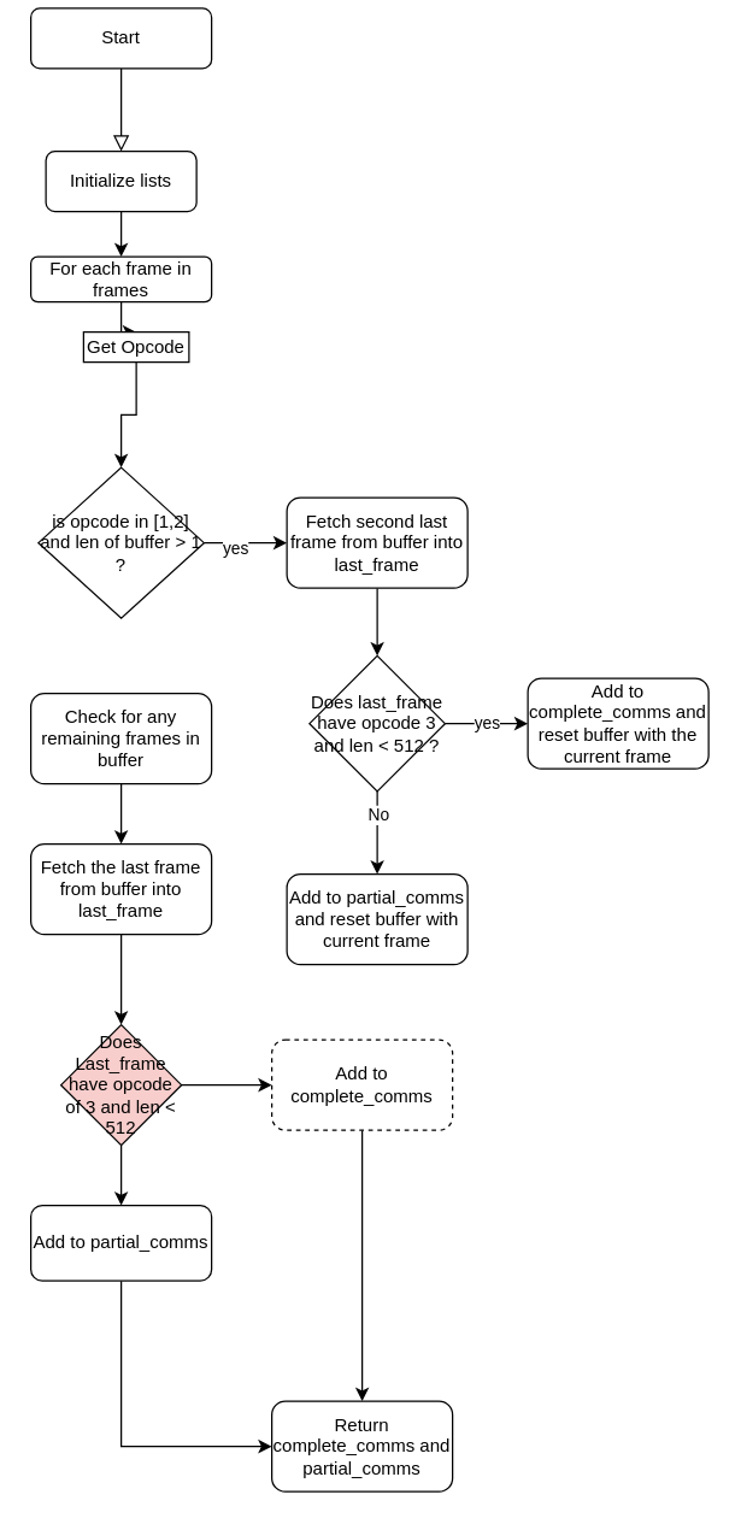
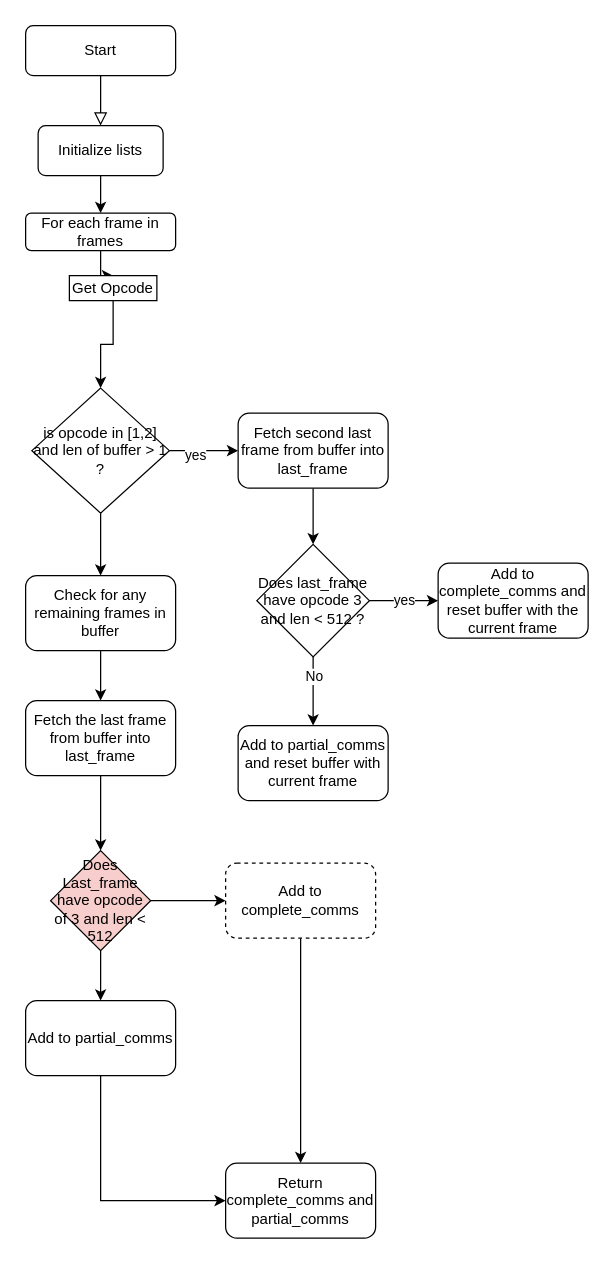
  <mxCell id="0" />
  <mxCell id="1" parent="0" />
  <mxCell id="2" value="" style="rounded=0;html=1;jettySize=auto;orthogonalLoop=1;fontSize=11;endArrow=block;endFill=0;endSize=8;strokeWidth=1;shadow=0;labelBackgroundColor=none;edgeStyle=orthogonalEdgeStyle;" parent="1" source="3" target="5" edge="1"><mxGeometry relative="1" as="geometry"><mxPoint x="80" y="110" as="targetPoint" /></mxGeometry></mxCell>
- <mxCell id="3" value="Start" style="rounded=1;whiteSpace=wrap;html=1;fontSize=12;glass=0;strokeWidth=1;shadow=0;" parent="1" vertex="1"><mxGeometry x="20" y="5" width="120" height="40" as="geometry" /></mxCell>
+ <mxCell id="3" value="Start" style="rounded=1;whiteSpace=wrap;html=1;fontSize=12;glass=0;strokeWidth=1;shadow=0;" parent="1" vertex="1"><mxGeometry x="20" y="20" width="120" height="40" as="geometry" /></mxCell>
  <mxCell id="4" style="edgeStyle=orthogonalEdgeStyle;rounded=0;orthogonalLoop=1;jettySize=auto;html=1;exitX=0.5;exitY=1;exitDx=0;exitDy=0;" edge="1" parent="1" source="5" target="7"><mxGeometry relative="1" as="geometry" /></mxCell>
  <mxCell id="5" value="Initialize lists" style="rounded=1;whiteSpace=wrap;html=1;" vertex="1" parent="1"><mxGeometry x="30" y="100" width="100" height="40" as="geometry" /></mxCell>
  <mxCell id="6" style="edgeStyle=orthogonalEdgeStyle;rounded=0;orthogonalLoop=1;jettySize=auto;html=1;exitX=0.5;exitY=1;exitDx=0;exitDy=0;" edge="1" parent="1" source="7" target="9"><mxGeometry relative="1" as="geometry"><mxPoint x="80" y="240" as="targetPoint" /></mxGeometry></mxCell>
  <mxCell id="7" value="For each frame in frames" style="rounded=1;whiteSpace=wrap;html=1;" vertex="1" parent="1"><mxGeometry x="20" y="170" width="120" height="30" as="geometry" /></mxCell>
  <mxCell id="8" style="edgeStyle=orthogonalEdgeStyle;rounded=0;orthogonalLoop=1;jettySize=auto;html=1;exitX=0.5;exitY=1;exitDx=0;exitDy=0;" edge="1" parent="1" source="9" target="13"><mxGeometry relative="1" as="geometry" /></mxCell>
  <mxCell id="9" value="Get Opcode" style="rounded=0;whiteSpace=wrap;html=1;" vertex="1" parent="1"><mxGeometry x="55" y="220" width="70" height="20" as="geometry" /></mxCell>
  <mxCell id="10" style="edgeStyle=orthogonalEdgeStyle;rounded=0;orthogonalLoop=1;jettySize=auto;html=1;exitX=1;exitY=0.5;exitDx=0;exitDy=0;" edge="1" parent="1" source="13" target="15"><mxGeometry relative="1" as="geometry"><mxPoint x="220" y="360" as="targetPoint" /></mxGeometry></mxCell>
  <mxCell id="11" value="yes" style="edgeLabel;html=1;align=center;verticalAlign=middle;resizable=0;points=[];" vertex="1" connectable="0" parent="10"><mxGeometry x="-0.273" y="-3" relative="1" as="geometry"><mxPoint as="offset" /></mxGeometry></mxCell>
+ <mxCell id="12" style="edgeStyle=orthogonalEdgeStyle;rounded=0;orthogonalLoop=1;jettySize=auto;html=1;exitX=0.5;exitY=1;exitDx=0;exitDy=0;" edge="1" parent="1" source="13" target="24"><mxGeometry relative="1" as="geometry"><mxPoint x="80" y="460" as="targetPoint" /></mxGeometry></mxCell>
  <mxCell id="13" value="is opcode in [1,2] and len of buffer &amp;gt; 1 ?" style="rhombus;whiteSpace=wrap;html=1;" vertex="1" parent="1"><mxGeometry x="25" y="310" width="110" height="100" as="geometry" /></mxCell>
  <mxCell id="14" style="edgeStyle=orthogonalEdgeStyle;rounded=0;orthogonalLoop=1;jettySize=auto;html=1;exitX=0.5;exitY=1;exitDx=0;exitDy=0;" edge="1" parent="1" source="15" target="20"><mxGeometry relative="1" as="geometry"><mxPoint x="250" y="440" as="targetPoint" /></mxGeometry></mxCell>
  <mxCell id="15" value="Fetch second last frame from buffer into last_frame" style="rounded=1;whiteSpace=wrap;html=1;" vertex="1" parent="1"><mxGeometry x="190" y="330" width="120" height="60" as="geometry" /></mxCell>
  <mxCell id="16" style="edgeStyle=orthogonalEdgeStyle;rounded=0;orthogonalLoop=1;jettySize=auto;html=1;exitX=1;exitY=0.5;exitDx=0;exitDy=0;" edge="1" parent="1" source="20" target="21"><mxGeometry relative="1" as="geometry"><mxPoint x="350" y="480" as="targetPoint" /></mxGeometry></mxCell>
  <mxCell id="17" value="yes" style="edgeLabel;html=1;align=center;verticalAlign=middle;resizable=0;points=[];" vertex="1" connectable="0" parent="16"><mxGeometry x="-0.018" y="1" relative="1" as="geometry"><mxPoint as="offset" /></mxGeometry></mxCell>
  <mxCell id="18" style="edgeStyle=orthogonalEdgeStyle;rounded=0;orthogonalLoop=1;jettySize=auto;html=1;exitX=0.5;exitY=1;exitDx=0;exitDy=0;" edge="1" parent="1" source="20" target="22"><mxGeometry relative="1" as="geometry"><mxPoint x="250" y="580" as="targetPoint" /></mxGeometry></mxCell>
  <mxCell id="19" value="No" style="edgeLabel;html=1;align=center;verticalAlign=middle;resizable=0;points=[];" vertex="1" connectable="0" parent="18"><mxGeometry x="-0.455" relative="1" as="geometry"><mxPoint as="offset" /></mxGeometry></mxCell>
  <mxCell id="20" value="Does last_frame have opcode 3 and len &amp;lt; 512 ?" style="rhombus;whiteSpace=wrap;html=1;" vertex="1" parent="1"><mxGeometry x="205" y="435" width="90" height="90" as="geometry" /></mxCell>
  <mxCell id="21" value="Add to complete_comms and reset buffer with the current frame" style="rounded=1;whiteSpace=wrap;html=1;" vertex="1" parent="1"><mxGeometry x="350" y="450" width="120" height="60" as="geometry" /></mxCell>
  <mxCell id="22" value="Add to partial_comms and reset buffer with current frame" style="rounded=1;whiteSpace=wrap;html=1;" vertex="1" parent="1"><mxGeometry x="190" y="580" width="120" height="60" as="geometry" /></mxCell>
  <mxCell id="23" style="edgeStyle=orthogonalEdgeStyle;rounded=0;orthogonalLoop=1;jettySize=auto;html=1;exitX=0.5;exitY=1;exitDx=0;exitDy=0;" edge="1" parent="1" source="24" target="26"><mxGeometry relative="1" as="geometry"><mxPoint x="80" y="560" as="targetPoint" /></mxGeometry></mxCell>
  <mxCell id="24" value="Check for any remaining frames in buffer" style="rounded=1;whiteSpace=wrap;html=1;" vertex="1" parent="1"><mxGeometry x="20" y="460" width="120" height="60" as="geometry" /></mxCell>
  <mxCell id="25" style="edgeStyle=orthogonalEdgeStyle;rounded=0;orthogonalLoop=1;jettySize=auto;html=1;exitX=0.5;exitY=1;exitDx=0;exitDy=0;entryX=0.5;entryY=0;entryDx=0;entryDy=0;" edge="1" parent="1" source="26" target="29"><mxGeometry relative="1" as="geometry" /></mxCell>
  <mxCell id="26" value="Fetch the last frame from buffer into last_frame" style="rounded=1;whiteSpace=wrap;html=1;" vertex="1" parent="1"><mxGeometry x="20" y="560" width="120" height="60" as="geometry" /></mxCell>
  <mxCell id="27" style="edgeStyle=orthogonalEdgeStyle;rounded=0;orthogonalLoop=1;jettySize=auto;html=1;exitX=1;exitY=0.5;exitDx=0;exitDy=0;" edge="1" parent="1" source="29" target="31"><mxGeometry relative="1" as="geometry"><mxPoint x="170" y="720" as="targetPoint" /></mxGeometry></mxCell>
  <mxCell id="28" style="edgeStyle=orthogonalEdgeStyle;rounded=0;orthogonalLoop=1;jettySize=auto;html=1;exitX=0.5;exitY=1;exitDx=0;exitDy=0;" edge="1" parent="1" source="29" target="33"><mxGeometry relative="1" as="geometry"><mxPoint x="80" y="810" as="targetPoint" /></mxGeometry></mxCell>
  <mxCell id="29" value="Does Last_frame have opcode of 3 and len &amp;lt; 512" style="rhombus;whiteSpace=wrap;html=1;fillColor=#f8cecc;" vertex="1" parent="1"><mxGeometry x="40" y="680" width="80" height="80" as="geometry" /></mxCell>
  <mxCell id="30" style="edgeStyle=orthogonalEdgeStyle;rounded=0;orthogonalLoop=1;jettySize=auto;html=1;exitX=0.5;exitY=1;exitDx=0;exitDy=0;entryX=0.5;entryY=0;entryDx=0;entryDy=0;" edge="1" parent="1" source="31" target="34"><mxGeometry relative="1" as="geometry" /></mxCell>
  <mxCell id="31" value="Add to complete_comms" style="rounded=1;whiteSpace=wrap;html=1;dashed=1;" vertex="1" parent="1"><mxGeometry x="180" y="690" width="120" height="60" as="geometry" /></mxCell>
  <mxCell id="32" style="edgeStyle=orthogonalEdgeStyle;rounded=0;orthogonalLoop=1;jettySize=auto;html=1;exitX=0.5;exitY=1;exitDx=0;exitDy=0;entryX=0;entryY=0.5;entryDx=0;entryDy=0;" edge="1" parent="1" source="33" target="34"><mxGeometry relative="1" as="geometry" /></mxCell>
- <mxCell id="33" value="Add to partial_comms" style="rounded=1;whiteSpace=wrap;html=1;" vertex="1" parent="1"><mxGeometry x="20" y="800" width="120" height="50" as="geometry" /></mxCell>
+ <mxCell id="33" value="Add to partial_comms" style="rounded=1;whiteSpace=wrap;html=1;" vertex="1" parent="1"><mxGeometry x="20" y="800" width="120" height="60" as="geometry" /></mxCell>
  <mxCell id="34" value="Return complete_comms and partial_comms" style="rounded=1;whiteSpace=wrap;html=1;" vertex="1" parent="1"><mxGeometry x="180" y="930" width="120" height="60" as="geometry" /></mxCell>
